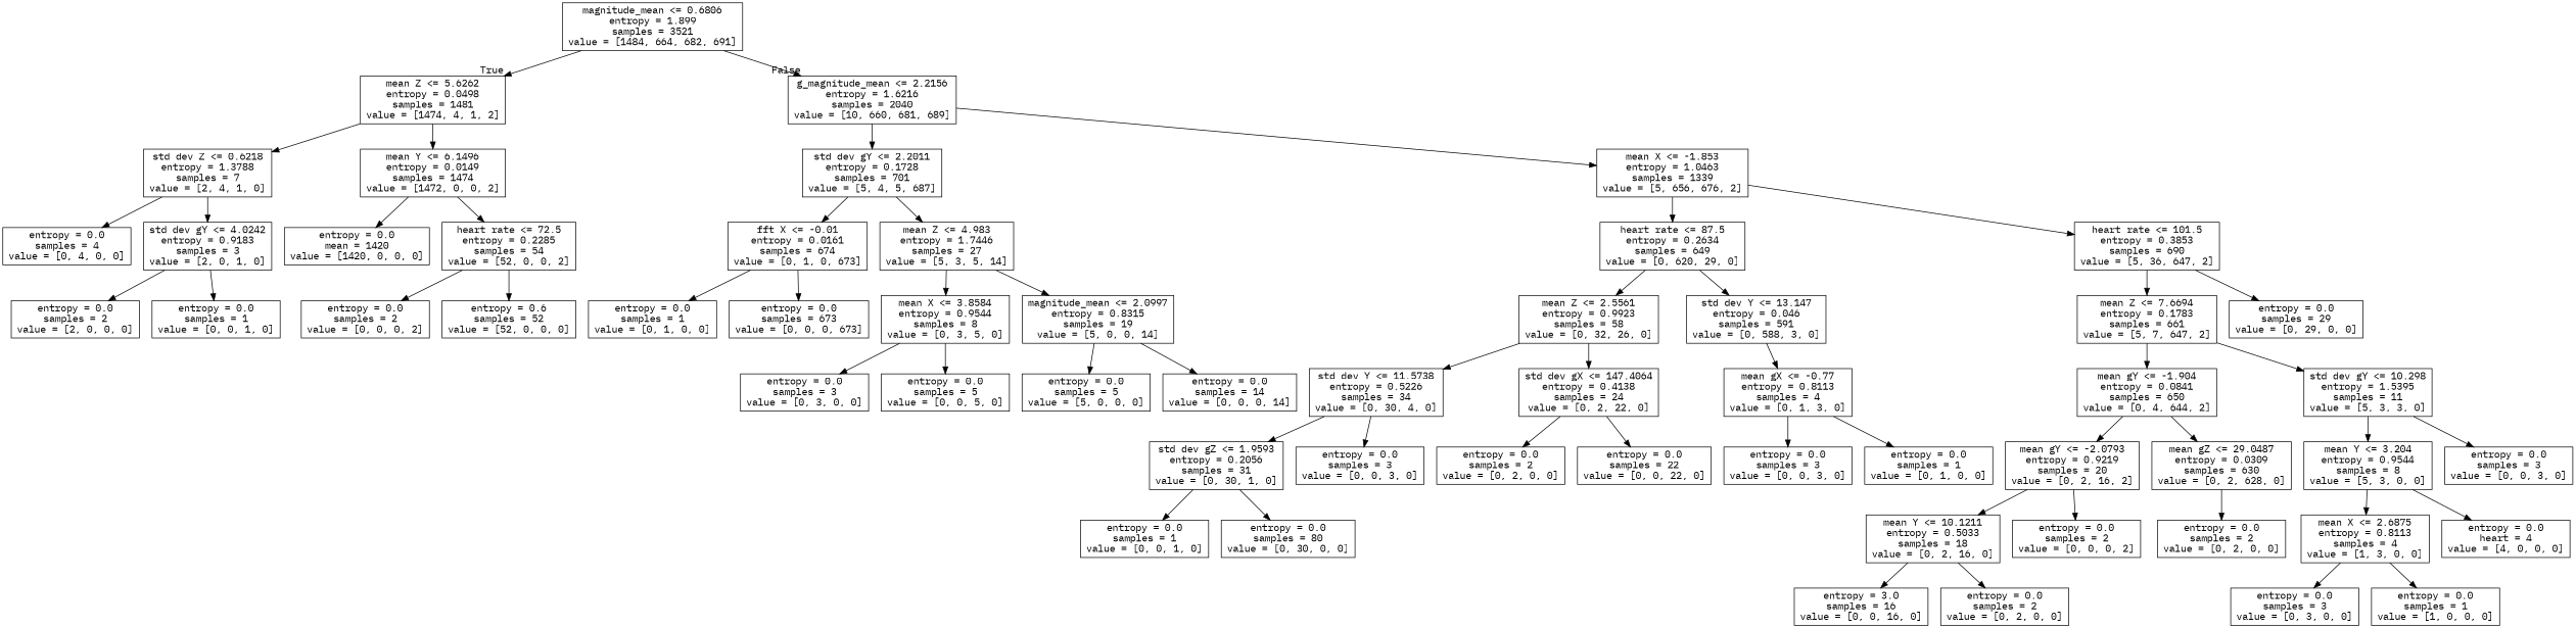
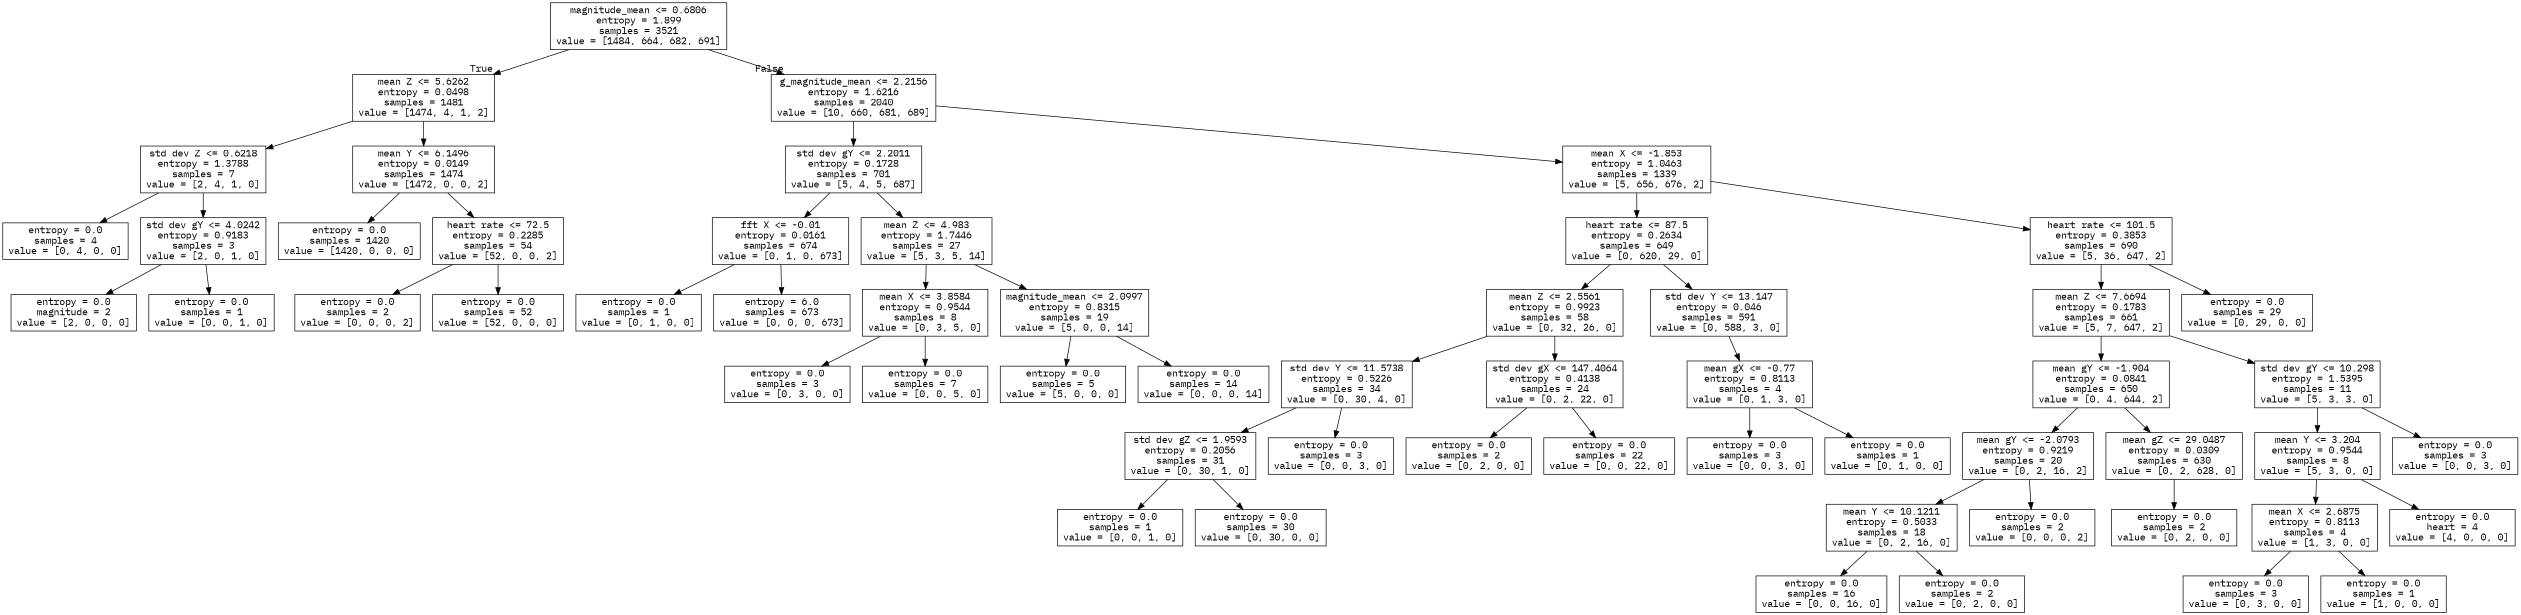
  digraph {
    fontname="IBM Plex Mono"
    node [fontname="IBM Plex Mono" shape=box]
    edge [fontname="IBM Plex Mono"]
    n1 [label="magnitude_mean <= 0.6806\nentropy = 1.899\nsamples = 3521\nvalue = [1484, 664, 682, 691]"]
    n2 [label="mean Z <= 5.6262\nentropy = 0.0498\nsamples = 1481\nvalue = [1474, 4, 1, 2]"]
    n3 [label="g_magnitude_mean <= 2.2156\nentropy = 1.6216\nsamples = 2040\nvalue = [10, 660, 681, 689]"]
    n4 [label="std dev Z <= 0.6218\nentropy = 1.3788\nsamples = 7\nvalue = [2, 4, 1, 0]"]
    n5 [label="mean Y <= 6.1496\nentropy = 0.0149\nsamples = 1474\nvalue = [1472, 0, 0, 2]"]
    n6 [label="std dev gY <= 2.2011\nentropy = 0.1728\nsamples = 701\nvalue = [5, 4, 5, 687]"]
    n7 [label="mean X <= -1.853\nentropy = 1.0463\nsamples = 1339\nvalue = [5, 656, 676, 2]"]
    n8 [label="entropy = 0.0\nsamples = 4\nvalue = [0, 4, 0, 0]"]
    n9 [label="std dev gY <= 4.0242\nentropy = 0.9183\nsamples = 3\nvalue = [2, 0, 1, 0]"]
-   n10 [label="entropy = 0.0\nmean = 1420\nvalue = [1420, 0, 0, 0]"]
+   n10 [label="entropy = 0.0\nsamples = 1420\nvalue = [1420, 0, 0, 0]"]
    n11 [label="heart rate <= 72.5\nentropy = 0.2285\nsamples = 54\nvalue = [52, 0, 0, 2]"]
-   n12 [label="entropy = 0.0\nsamples = 2\nvalue = [2, 0, 0, 0]"]
+   n12 [label="entropy = 0.0\nmagnitude = 2\nvalue = [2, 0, 0, 0]"]
    n13 [label="entropy = 0.0\nsamples = 1\nvalue = [0, 0, 1, 0]"]
    n14 [label="entropy = 0.0\nsamples = 2\nvalue = [0, 0, 0, 2]"]
-   n15 [label="entropy = 0.6\nsamples = 52\nvalue = [52, 0, 0, 0]"]
+   n15 [label="entropy = 0.0\nsamples = 52\nvalue = [52, 0, 0, 0]"]
    n16 [label="fft X <= -0.01\nentropy = 0.0161\nsamples = 674\nvalue = [0, 1, 0, 673]"]
    n17 [label="mean Z <= 4.983\nentropy = 1.7446\nsamples = 27\nvalue = [5, 3, 5, 14]"]
    n18 [label="heart rate <= 87.5\nentropy = 0.2634\nsamples = 649\nvalue = [0, 620, 29, 0]"]
    n19 [label="heart rate <= 101.5\nentropy = 0.3853\nsamples = 690\nvalue = [5, 36, 647, 2]"]
    n20 [label="entropy = 0.0\nsamples = 1\nvalue = [0, 1, 0, 0]"]
-   n21 [label="entropy = 0.0\nsamples = 673\nvalue = [0, 0, 0, 673]"]
+   n21 [label="entropy = 6.0\nsamples = 673\nvalue = [0, 0, 0, 673]"]
    n22 [label="mean X <= 3.8584\nentropy = 0.9544\nsamples = 8\nvalue = [0, 3, 5, 0]"]
    n23 [label="magnitude_mean <= 2.0997\nentropy = 0.8315\nsamples = 19\nvalue = [5, 0, 0, 14]"]
    n24 [label="entropy = 0.0\nsamples = 3\nvalue = [0, 3, 0, 0]"]
-   n25 [label="entropy = 0.0\nsamples = 5\nvalue = [0, 0, 5, 0]"]
+   n25 [label="entropy = 0.0\nsamples = 7\nvalue = [0, 0, 5, 0]"]
    n26 [label="entropy = 0.0\nsamples = 5\nvalue = [5, 0, 0, 0]"]
    n27 [label="entropy = 0.0\nsamples = 14\nvalue = [0, 0, 0, 14]"]
    n28 [label="mean Z <= 2.5561\nentropy = 0.9923\nsamples = 58\nvalue = [0, 32, 26, 0]"]
    n29 [label="std dev Y <= 13.147\nentropy = 0.046\nsamples = 591\nvalue = [0, 588, 3, 0]"]
    n30 [label="mean Z <= 7.6694\nentropy = 0.1783\nsamples = 661\nvalue = [5, 7, 647, 2]"]
    n31 [label="entropy = 0.0\nsamples = 29\nvalue = [0, 29, 0, 0]"]
    n32 [label="std dev Y <= 11.5738\nentropy = 0.5226\nsamples = 34\nvalue = [0, 30, 4, 0]"]
    n33 [label="std dev gX <= 147.4064\nentropy = 0.4138\nsamples = 24\nvalue = [0, 2, 22, 0]"]
    n34 [label="mean gX <= -0.77\nentropy = 0.8113\nsamples = 4\nvalue = [0, 1, 3, 0]"]
    n35 [label="std dev gZ <= 1.9593\nentropy = 0.2056\nsamples = 31\nvalue = [0, 30, 1, 0]"]
    n36 [label="entropy = 0.0\nsamples = 3\nvalue = [0, 0, 3, 0]"]
    n37 [label="entropy = 0.0\nsamples = 2\nvalue = [0, 2, 0, 0]"]
    n38 [label="entropy = 0.0\nsamples = 22\nvalue = [0, 0, 22, 0]"]
    n39 [label="entropy = 0.0\nsamples = 1\nvalue = [0, 0, 1, 0]"]
-   n40 [label="entropy = 0.0\nsamples = 80\nvalue = [0, 30, 0, 0]"]
+   n40 [label="entropy = 0.0\nsamples = 30\nvalue = [0, 30, 0, 0]"]
    n41 [label="entropy = 0.0\nsamples = 3\nvalue = [0, 0, 3, 0]"]
    n42 [label="entropy = 0.0\nsamples = 1\nvalue = [0, 1, 0, 0]"]
    n43 [label="mean gY <= -1.904\nentropy = 0.0841\nsamples = 650\nvalue = [0, 4, 644, 2]"]
    n44 [label="std dev gY <= 10.298\nentropy = 1.5395\nsamples = 11\nvalue = [5, 3, 3, 0]"]
    n45 [label="mean gY <= -2.0793\nentropy = 0.9219\nsamples = 20\nvalue = [0, 2, 16, 2]"]
    n46 [label="mean gZ <= 29.0487\nentropy = 0.0309\nsamples = 630\nvalue = [0, 2, 628, 0]"]
    n47 [label="mean Y <= 3.204\nentropy = 0.9544\nsamples = 8\nvalue = [5, 3, 0, 0]"]
    n48 [label="entropy = 0.0\nsamples = 3\nvalue = [0, 0, 3, 0]"]
    n49 [label="mean Y <= 10.1211\nentropy = 0.5033\nsamples = 18\nvalue = [0, 2, 16, 0]"]
    n50 [label="entropy = 0.0\nsamples = 2\nvalue = [0, 0, 0, 2]"]
    n51 [label="entropy = 0.0\nsamples = 2\nvalue = [0, 2, 0, 0]"]
-   n52 [label="entropy = 3.0\nsamples = 16\nvalue = [0, 0, 16, 0]"]
+   n52 [label="entropy = 0.0\nsamples = 16\nvalue = [0, 0, 16, 0]"]
    n53 [label="entropy = 0.0\nsamples = 2\nvalue = [0, 2, 0, 0]"]
    n54 [label="mean X <= 2.6875\nentropy = 0.8113\nsamples = 4\nvalue = [1, 3, 0, 0]"]
    n55 [label="entropy = 0.0\nheart = 4\nvalue = [4, 0, 0, 0]"]
    n56 [label="entropy = 0.0\nsamples = 3\nvalue = [0, 3, 0, 0]"]
    n57 [label="entropy = 0.0\nsamples = 1\nvalue = [1, 0, 0, 0]"]
    n1 -> n2 [headlabel=True labelangle=45 labeldistance=2.5]
    n1 -> n3 [headlabel=False labelangle=-45 labeldistance=2.5]
    n2 -> n4
    n2 -> n5
    n3 -> n6
    n3 -> n7
    n4 -> n8
    n4 -> n9
    n5 -> n10
    n5 -> n11
    n6 -> n16
    n6 -> n17
    n7 -> n18
    n7 -> n19
    n9 -> n12
    n9 -> n13
    n11 -> n14
    n11 -> n15
    n16 -> n20
    n16 -> n21
    n17 -> n22
    n17 -> n23
    n18 -> n28
    n18 -> n29
    n19 -> n30
    n19 -> n31
    n22 -> n24
    n22 -> n25
    n23 -> n26
    n23 -> n27
    n28 -> n32
    n28 -> n33
    n29 -> n34
    n30 -> n43
    n30 -> n44
    n32 -> n35
    n32 -> n36
    n33 -> n37
    n33 -> n38
    n34 -> n41
    n34 -> n42
    n35 -> n39
    n35 -> n40
    n43 -> n45
    n43 -> n46
    n44 -> n47
    n44 -> n48
    n45 -> n49
    n45 -> n50
    n46 -> n51
    n47 -> n54
    n47 -> n55
    n49 -> n52
    n49 -> n53
    n54 -> n56
    n54 -> n57
  }
